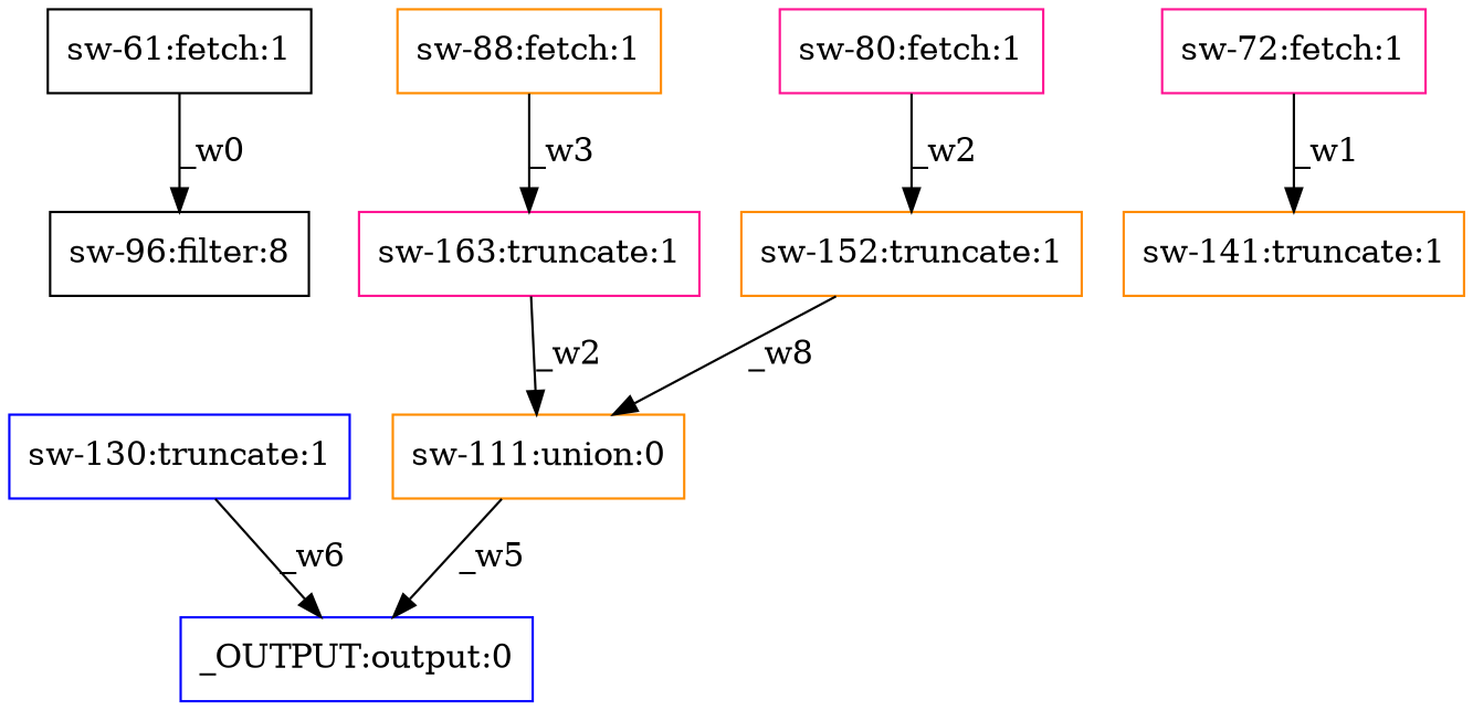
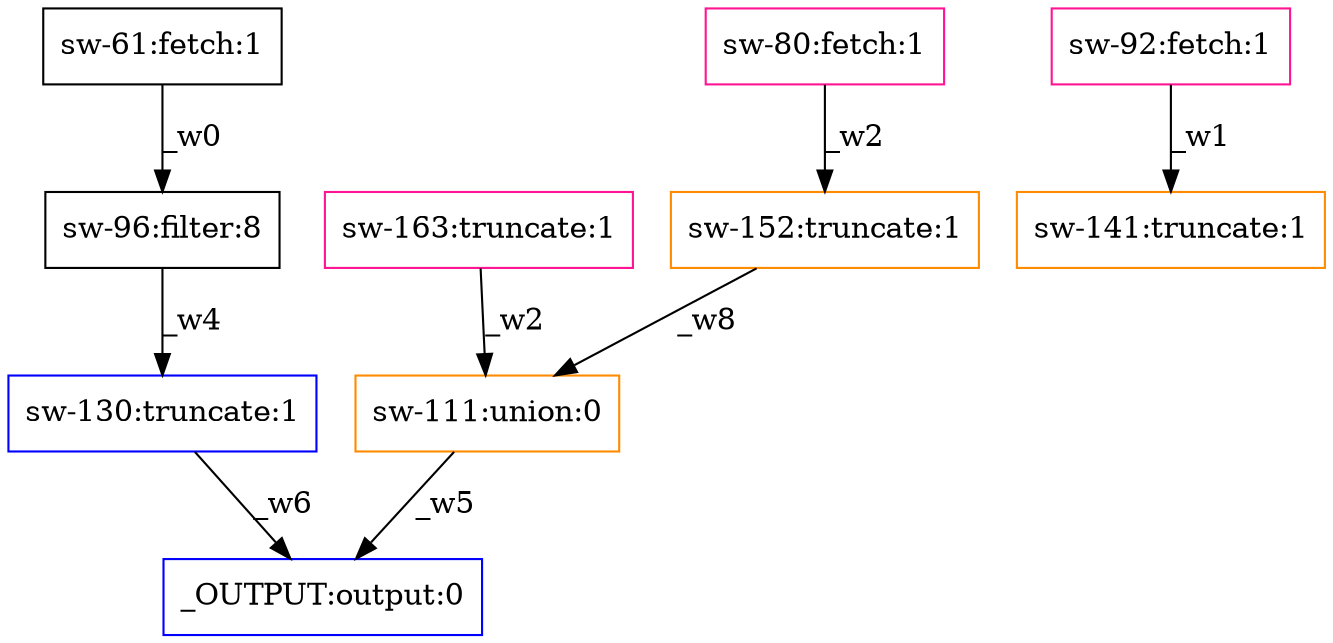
  digraph {
    node [color=darkorange shape=box]
    n1 [label="sw-152:truncate:1"]
    n2 [label="sw-111:union:0"]
    n3 [color=blue label="_OUTPUT:output:0"]
    n4 [color=black label="sw-96:filter:8"]
    n5 [color=blue label="sw-130:truncate:1"]
    n6 [label="sw-141:truncate:1"]
-   n7 [color=deeppink label="sw-72:fetch:1"]
+   n7 [color=deeppink label="sw-92:fetch:1"]
    n8 [color=black label="sw-61:fetch:1"]
-   n9 [label="sw-88:fetch:1"]
    n10 [color=deeppink label="sw-163:truncate:1"]
    n11 [color=deeppink label="sw-80:fetch:1"]
    n1 -> n2 [label=_w8]
    n2 -> n3 [label=_w5]
+   n4 -> n5 [label=_w4]
    n5 -> n3 [label=_w6]
    n7 -> n6 [label=_w1]
    n8 -> n4 [label=_w0]
-   n9 -> n10 [label=_w3]
    n10 -> n2 [label=_w2]
    n11 -> n1 [label=_w2]
  }
